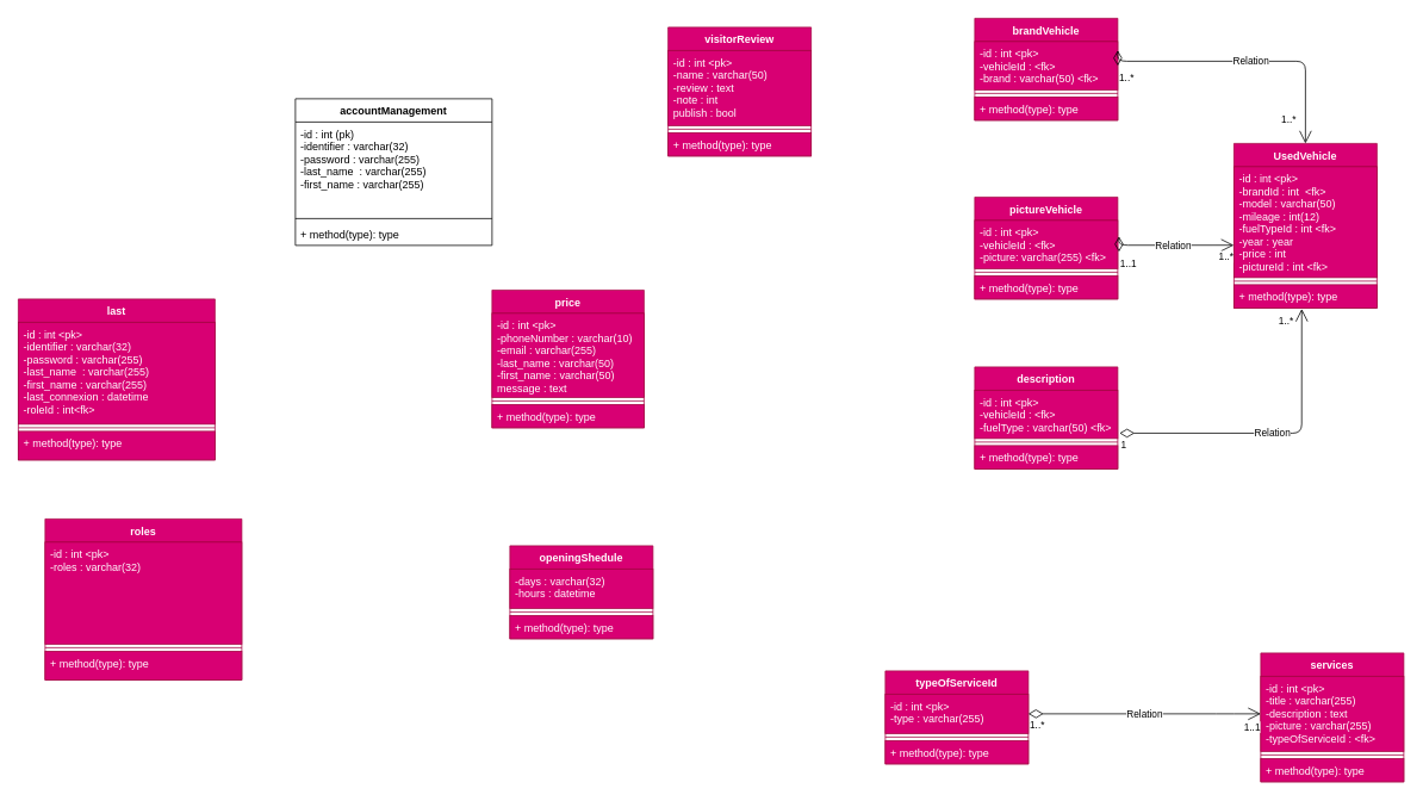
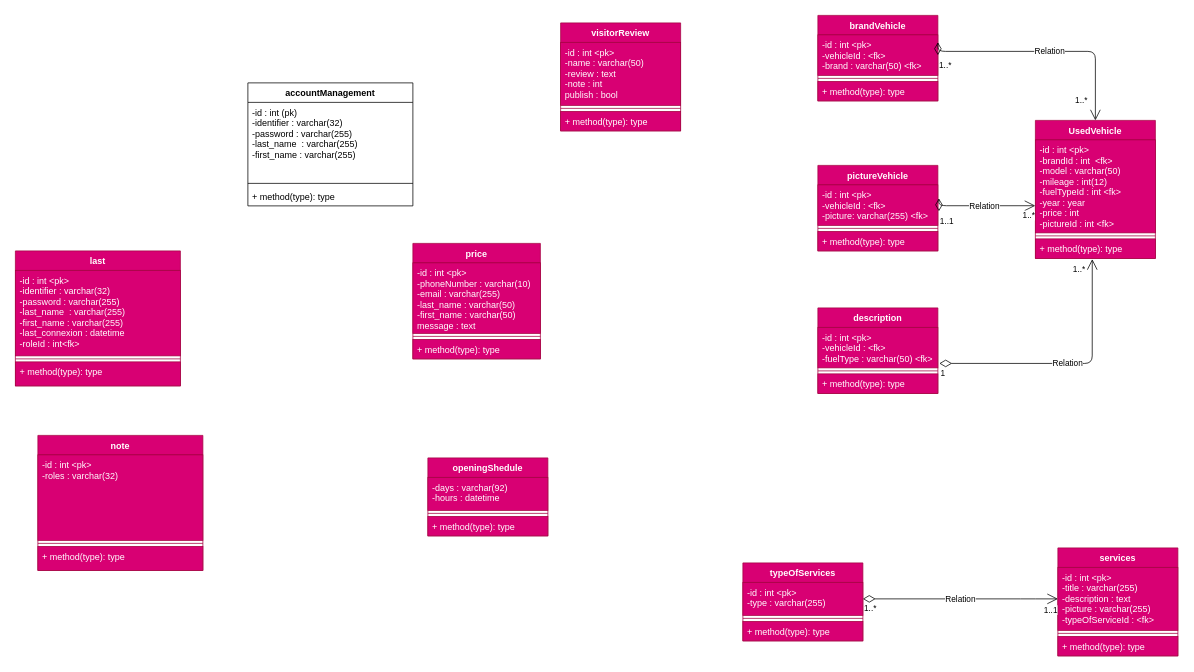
  <mxCell id="0" />
  <mxCell id="1" parent="0" />
  <mxCell id="2" value="last" style="swimlane;fontStyle=1;align=center;verticalAlign=top;childLayout=stackLayout;horizontal=1;startSize=26;horizontalStack=0;resizeParent=1;resizeParentMax=0;resizeLast=0;collapsible=1;marginBottom=0;fillColor=#d80073;fontColor=#ffffff;strokeColor=#A50040;" parent="1" vertex="1"><mxGeometry x="20" y="334" width="220" height="180" as="geometry" /></mxCell>
  <mxCell id="3" value="-id : int &lt;pk&gt;&#10;-identifier : varchar(32)&#10;-password : varchar(255)&#10;-last_name  : varchar(255)&#10;-first_name : varchar(255)&#10;-last_connexion : datetime&#10;-roleId : int&lt;fk&gt;" style="text;strokeColor=#A50040;fillColor=#d80073;align=left;verticalAlign=top;spacingLeft=4;spacingRight=4;overflow=hidden;rotatable=0;points=[[0,0.5],[1,0.5]];portConstraint=eastwest;fontColor=#ffffff;" parent="2" vertex="1"><mxGeometry y="26" width="220" height="114" as="geometry" /></mxCell>
  <mxCell id="4" value="" style="line;strokeWidth=1;fillColor=#d80073;align=left;verticalAlign=middle;spacingTop=-1;spacingLeft=3;spacingRight=3;rotatable=0;labelPosition=right;points=[];portConstraint=eastwest;strokeColor=#A50040;fontColor=#ffffff;" parent="2" vertex="1"><mxGeometry y="140" width="220" height="8" as="geometry" /></mxCell>
  <mxCell id="5" value="+ method(type): type" style="text;strokeColor=#A50040;fillColor=#d80073;align=left;verticalAlign=top;spacingLeft=4;spacingRight=4;overflow=hidden;rotatable=0;points=[[0,0.5],[1,0.5]];portConstraint=eastwest;fontColor=#ffffff;" parent="2" vertex="1"><mxGeometry y="148" width="220" height="32" as="geometry" /></mxCell>
  <mxCell id="6" value="services" style="swimlane;fontStyle=1;align=center;verticalAlign=top;childLayout=stackLayout;horizontal=1;startSize=26;horizontalStack=0;resizeParent=1;resizeParentMax=0;resizeLast=0;collapsible=1;marginBottom=0;fillColor=#d80073;fontColor=#ffffff;strokeColor=#A50040;" parent="1" vertex="1"><mxGeometry x="1410" y="730" width="160" height="144" as="geometry" /></mxCell>
  <mxCell id="7" value="-id : int &lt;pk&gt;&#10;-title : varchar(255)&#10;-description : text&#10;-picture : varchar(255)&#10;-typeOfServiceId : &lt;fk&gt;" style="text;strokeColor=#A50040;fillColor=#d80073;align=left;verticalAlign=top;spacingLeft=4;spacingRight=4;overflow=hidden;rotatable=0;points=[[0,0.5],[1,0.5]];portConstraint=eastwest;fontColor=#ffffff;" parent="6" vertex="1"><mxGeometry y="26" width="160" height="84" as="geometry" /></mxCell>
  <mxCell id="8" value="" style="line;strokeWidth=1;fillColor=none;align=left;verticalAlign=middle;spacingTop=-1;spacingLeft=3;spacingRight=3;rotatable=0;labelPosition=right;points=[];portConstraint=eastwest;strokeColor=inherit;" parent="6" vertex="1"><mxGeometry y="110" width="160" height="8" as="geometry" /></mxCell>
  <mxCell id="9" value="+ method(type): type" style="text;strokeColor=#A50040;fillColor=#d80073;align=left;verticalAlign=top;spacingLeft=4;spacingRight=4;overflow=hidden;rotatable=0;points=[[0,0.5],[1,0.5]];portConstraint=eastwest;fontColor=#ffffff;" parent="6" vertex="1"><mxGeometry y="118" width="160" height="26" as="geometry" /></mxCell>
- <mxCell id="10" value="typeOfServiceId" style="swimlane;fontStyle=1;align=center;verticalAlign=top;childLayout=stackLayout;horizontal=1;startSize=26;horizontalStack=0;resizeParent=1;resizeParentMax=0;resizeLast=0;collapsible=1;marginBottom=0;fillColor=#d80073;fontColor=#ffffff;strokeColor=#A50040;" parent="1" vertex="1"><mxGeometry x="990" y="750" width="160" height="104" as="geometry" /></mxCell>
+ <mxCell id="10" value="typeOfServices" style="swimlane;fontStyle=1;align=center;verticalAlign=top;childLayout=stackLayout;horizontal=1;startSize=26;horizontalStack=0;resizeParent=1;resizeParentMax=0;resizeLast=0;collapsible=1;marginBottom=0;fillColor=#d80073;fontColor=#ffffff;strokeColor=#A50040;" parent="1" vertex="1"><mxGeometry x="990" y="750" width="160" height="104" as="geometry" /></mxCell>
  <mxCell id="11" value="-id : int &lt;pk&gt;&#10;-type : varchar(255)" style="text;strokeColor=#A50040;fillColor=#d80073;align=left;verticalAlign=top;spacingLeft=4;spacingRight=4;overflow=hidden;rotatable=0;points=[[0,0.5],[1,0.5]];portConstraint=eastwest;fontColor=#ffffff;" parent="10" vertex="1"><mxGeometry y="26" width="160" height="44" as="geometry" /></mxCell>
  <mxCell id="12" value="" style="line;strokeWidth=1;fillColor=none;align=left;verticalAlign=middle;spacingTop=-1;spacingLeft=3;spacingRight=3;rotatable=0;labelPosition=right;points=[];portConstraint=eastwest;strokeColor=inherit;" parent="10" vertex="1"><mxGeometry y="70" width="160" height="8" as="geometry" /></mxCell>
  <mxCell id="13" value="+ method(type): type" style="text;strokeColor=#A50040;fillColor=#d80073;align=left;verticalAlign=top;spacingLeft=4;spacingRight=4;overflow=hidden;rotatable=0;points=[[0,0.5],[1,0.5]];portConstraint=eastwest;fontColor=#ffffff;" parent="10" vertex="1"><mxGeometry y="78" width="160" height="26" as="geometry" /></mxCell>
  <mxCell id="14" value="openingShedule" style="swimlane;fontStyle=1;align=center;verticalAlign=top;childLayout=stackLayout;horizontal=1;startSize=26;horizontalStack=0;resizeParent=1;resizeParentMax=0;resizeLast=0;collapsible=1;marginBottom=0;fillColor=#d80073;fontColor=#ffffff;strokeColor=#A50040;" parent="1" vertex="1"><mxGeometry x="570" y="610" width="160" height="104" as="geometry" /></mxCell>
- <mxCell id="15" value="-days : varchar(32)&#10;-hours : datetime&#10;" style="text;strokeColor=#A50040;fillColor=#d80073;align=left;verticalAlign=top;spacingLeft=4;spacingRight=4;overflow=hidden;rotatable=0;points=[[0,0.5],[1,0.5]];portConstraint=eastwest;fontColor=#ffffff;" parent="14" vertex="1"><mxGeometry y="26" width="160" height="44" as="geometry" /></mxCell>
+ <mxCell id="15" value="-days : varchar(92)&#10;-hours : datetime&#10;" style="text;strokeColor=#A50040;fillColor=#d80073;align=left;verticalAlign=top;spacingLeft=4;spacingRight=4;overflow=hidden;rotatable=0;points=[[0,0.5],[1,0.5]];portConstraint=eastwest;fontColor=#ffffff;" parent="14" vertex="1"><mxGeometry y="26" width="160" height="44" as="geometry" /></mxCell>
  <mxCell id="16" value="" style="line;strokeWidth=1;fillColor=none;align=left;verticalAlign=middle;spacingTop=-1;spacingLeft=3;spacingRight=3;rotatable=0;labelPosition=right;points=[];portConstraint=eastwest;strokeColor=inherit;" parent="14" vertex="1"><mxGeometry y="70" width="160" height="8" as="geometry" /></mxCell>
  <mxCell id="17" value="+ method(type): type" style="text;strokeColor=#A50040;fillColor=#d80073;align=left;verticalAlign=top;spacingLeft=4;spacingRight=4;overflow=hidden;rotatable=0;points=[[0,0.5],[1,0.5]];portConstraint=eastwest;fontColor=#ffffff;" parent="14" vertex="1"><mxGeometry y="78" width="160" height="26" as="geometry" /></mxCell>
  <mxCell id="18" value="accountManagement" style="swimlane;fontStyle=1;align=center;verticalAlign=top;childLayout=stackLayout;horizontal=1;startSize=26;horizontalStack=0;resizeParent=1;resizeParentMax=0;resizeLast=0;collapsible=1;marginBottom=0;" parent="1" vertex="1"><mxGeometry x="330" y="110" width="220" height="164" as="geometry" /></mxCell>
  <mxCell id="19" value="-id : int (pk)&#10;-identifier : varchar(32)&#10;-password : varchar(255)&#10;-last_name  : varchar(255)&#10;-first_name : varchar(255)" style="text;strokeColor=none;fillColor=none;align=left;verticalAlign=top;spacingLeft=4;spacingRight=4;overflow=hidden;rotatable=0;points=[[0,0.5],[1,0.5]];portConstraint=eastwest;" parent="18" vertex="1"><mxGeometry y="26" width="220" height="104" as="geometry" /></mxCell>
  <mxCell id="20" value="" style="line;strokeWidth=1;fillColor=none;align=left;verticalAlign=middle;spacingTop=-1;spacingLeft=3;spacingRight=3;rotatable=0;labelPosition=right;points=[];portConstraint=eastwest;strokeColor=inherit;" parent="18" vertex="1"><mxGeometry y="130" width="220" height="8" as="geometry" /></mxCell>
  <mxCell id="21" value="+ method(type): type" style="text;strokeColor=none;fillColor=none;align=left;verticalAlign=top;spacingLeft=4;spacingRight=4;overflow=hidden;rotatable=0;points=[[0,0.5],[1,0.5]];portConstraint=eastwest;" parent="18" vertex="1"><mxGeometry y="138" width="220" height="26" as="geometry" /></mxCell>
  <mxCell id="22" value="UsedVehicle" style="swimlane;fontStyle=1;align=center;verticalAlign=top;childLayout=stackLayout;horizontal=1;startSize=26;horizontalStack=0;resizeParent=1;resizeParentMax=0;resizeLast=0;collapsible=1;marginBottom=0;fillColor=#d80073;fontColor=#ffffff;strokeColor=#A50040;" parent="1" vertex="1"><mxGeometry x="1380" y="160" width="160" height="184" as="geometry" /></mxCell>
  <mxCell id="23" value="-id : int &lt;pk&gt;&#10;-brandId : int  &lt;fk&gt;&#10;-model : varchar(50)&#10;-mileage : int(12)&#10;-fuelTypeId : int &lt;fk&gt;&#10;-year : year&#10;-price : int&#10;-pictureId : int &lt;fk&gt;" style="text;strokeColor=#A50040;fillColor=#d80073;align=left;verticalAlign=top;spacingLeft=4;spacingRight=4;overflow=hidden;rotatable=0;points=[[0,0.5],[1,0.5]];portConstraint=eastwest;fontColor=#ffffff;" parent="22" vertex="1"><mxGeometry y="26" width="160" height="124" as="geometry" /></mxCell>
  <mxCell id="24" value="" style="line;strokeWidth=1;fillColor=none;align=left;verticalAlign=middle;spacingTop=-1;spacingLeft=3;spacingRight=3;rotatable=0;labelPosition=right;points=[];portConstraint=eastwest;strokeColor=inherit;" parent="22" vertex="1"><mxGeometry y="150" width="160" height="8" as="geometry" /></mxCell>
  <mxCell id="25" value="+ method(type): type" style="text;strokeColor=#A50040;fillColor=#d80073;align=left;verticalAlign=top;spacingLeft=4;spacingRight=4;overflow=hidden;rotatable=0;points=[[0,0.5],[1,0.5]];portConstraint=eastwest;fontColor=#ffffff;" parent="22" vertex="1"><mxGeometry y="158" width="160" height="26" as="geometry" /></mxCell>
  <mxCell id="26" value="brandVehicle" style="swimlane;fontStyle=1;align=center;verticalAlign=top;childLayout=stackLayout;horizontal=1;startSize=26;horizontalStack=0;resizeParent=1;resizeParentMax=0;resizeLast=0;collapsible=1;marginBottom=0;fillColor=#d80073;fontColor=#ffffff;strokeColor=#A50040;" parent="1" vertex="1"><mxGeometry x="1090" y="20" width="160" height="114" as="geometry" /></mxCell>
  <mxCell id="27" value="-id : int &lt;pk&gt;&#10;-vehicleId : &lt;fk&gt;&#10;-brand : varchar(50) &lt;fk&gt;" style="text;strokeColor=#A50040;fillColor=#d80073;align=left;verticalAlign=top;spacingLeft=4;spacingRight=4;overflow=hidden;rotatable=0;points=[[0,0.5],[1,0.5]];portConstraint=eastwest;fontColor=#ffffff;" parent="26" vertex="1"><mxGeometry y="26" width="160" height="54" as="geometry" /></mxCell>
  <mxCell id="28" value="" style="line;strokeWidth=1;fillColor=none;align=left;verticalAlign=middle;spacingTop=-1;spacingLeft=3;spacingRight=3;rotatable=0;labelPosition=right;points=[];portConstraint=eastwest;strokeColor=inherit;" parent="26" vertex="1"><mxGeometry y="80" width="160" height="8" as="geometry" /></mxCell>
  <mxCell id="29" value="+ method(type): type" style="text;strokeColor=#A50040;fillColor=#d80073;align=left;verticalAlign=top;spacingLeft=4;spacingRight=4;overflow=hidden;rotatable=0;points=[[0,0.5],[1,0.5]];portConstraint=eastwest;fontColor=#ffffff;" parent="26" vertex="1"><mxGeometry y="88" width="160" height="26" as="geometry" /></mxCell>
  <mxCell id="30" value="description" style="swimlane;fontStyle=1;align=center;verticalAlign=top;childLayout=stackLayout;horizontal=1;startSize=26;horizontalStack=0;resizeParent=1;resizeParentMax=0;resizeLast=0;collapsible=1;marginBottom=0;fillColor=#d80073;fontColor=#ffffff;strokeColor=#A50040;" parent="1" vertex="1"><mxGeometry x="1090" y="410" width="160" height="114" as="geometry" /></mxCell>
  <mxCell id="31" value="-id : int &lt;pk&gt;&#10;-vehicleId : &lt;fk&gt;&#10;-fuelType : varchar(50) &lt;fk&gt;" style="text;strokeColor=#A50040;fillColor=#d80073;align=left;verticalAlign=top;spacingLeft=4;spacingRight=4;overflow=hidden;rotatable=0;points=[[0,0.5],[1,0.5]];portConstraint=eastwest;fontColor=#ffffff;" parent="30" vertex="1"><mxGeometry y="26" width="160" height="54" as="geometry" /></mxCell>
  <mxCell id="32" value="" style="line;strokeWidth=1;fillColor=none;align=left;verticalAlign=middle;spacingTop=-1;spacingLeft=3;spacingRight=3;rotatable=0;labelPosition=right;points=[];portConstraint=eastwest;strokeColor=inherit;" parent="30" vertex="1"><mxGeometry y="80" width="160" height="8" as="geometry" /></mxCell>
  <mxCell id="33" value="+ method(type): type" style="text;strokeColor=#A50040;fillColor=#d80073;align=left;verticalAlign=top;spacingLeft=4;spacingRight=4;overflow=hidden;rotatable=0;points=[[0,0.5],[1,0.5]];portConstraint=eastwest;fontColor=#ffffff;" parent="30" vertex="1"><mxGeometry y="88" width="160" height="26" as="geometry" /></mxCell>
  <mxCell id="34" value="pictureVehicle" style="swimlane;fontStyle=1;align=center;verticalAlign=top;childLayout=stackLayout;horizontal=1;startSize=26;horizontalStack=0;resizeParent=1;resizeParentMax=0;resizeLast=0;collapsible=1;marginBottom=0;fillColor=#d80073;fontColor=#ffffff;strokeColor=#A50040;" parent="1" vertex="1"><mxGeometry x="1090" y="220" width="160" height="114" as="geometry" /></mxCell>
  <mxCell id="35" value="-id : int &lt;pk&gt;&#10;-vehicleId : &lt;fk&gt;&#10;-picture: varchar(255) &lt;fk&gt;" style="text;strokeColor=#A50040;fillColor=#d80073;align=left;verticalAlign=top;spacingLeft=4;spacingRight=4;overflow=hidden;rotatable=0;points=[[0,0.5],[1,0.5]];portConstraint=eastwest;fontColor=#ffffff;" parent="34" vertex="1"><mxGeometry y="26" width="160" height="54" as="geometry" /></mxCell>
  <mxCell id="36" value="" style="line;strokeWidth=1;fillColor=none;align=left;verticalAlign=middle;spacingTop=-1;spacingLeft=3;spacingRight=3;rotatable=0;labelPosition=right;points=[];portConstraint=eastwest;strokeColor=inherit;" parent="34" vertex="1"><mxGeometry y="80" width="160" height="8" as="geometry" /></mxCell>
  <mxCell id="37" value="+ method(type): type" style="text;strokeColor=#A50040;fillColor=#d80073;align=left;verticalAlign=top;spacingLeft=4;spacingRight=4;overflow=hidden;rotatable=0;points=[[0,0.5],[1,0.5]];portConstraint=eastwest;fontColor=#ffffff;" parent="34" vertex="1"><mxGeometry y="88" width="160" height="26" as="geometry" /></mxCell>
  <mxCell id="38" value="visitorReview" style="swimlane;fontStyle=1;align=center;verticalAlign=top;childLayout=stackLayout;horizontal=1;startSize=26;horizontalStack=0;resizeParent=1;resizeParentMax=0;resizeLast=0;collapsible=1;marginBottom=0;fillColor=#d80073;fontColor=#ffffff;strokeColor=#A50040;" parent="1" vertex="1"><mxGeometry x="747" y="30" width="160" height="144" as="geometry" /></mxCell>
  <mxCell id="39" value="-id : int &lt;pk&gt;&#10;-name : varchar(50)&#10;-review : text&#10;-note : int&#10;publish : bool" style="text;strokeColor=#A50040;fillColor=#d80073;align=left;verticalAlign=top;spacingLeft=4;spacingRight=4;overflow=hidden;rotatable=0;points=[[0,0.5],[1,0.5]];portConstraint=eastwest;fontColor=#ffffff;" parent="38" vertex="1"><mxGeometry y="26" width="160" height="84" as="geometry" /></mxCell>
  <mxCell id="40" value="" style="line;strokeWidth=1;fillColor=none;align=left;verticalAlign=middle;spacingTop=-1;spacingLeft=3;spacingRight=3;rotatable=0;labelPosition=right;points=[];portConstraint=eastwest;strokeColor=inherit;" parent="38" vertex="1"><mxGeometry y="110" width="160" height="8" as="geometry" /></mxCell>
  <mxCell id="41" value="+ method(type): type" style="text;strokeColor=#A50040;fillColor=#d80073;align=left;verticalAlign=top;spacingLeft=4;spacingRight=4;overflow=hidden;rotatable=0;points=[[0,0.5],[1,0.5]];portConstraint=eastwest;fontColor=#ffffff;" parent="38" vertex="1"><mxGeometry y="118" width="160" height="26" as="geometry" /></mxCell>
  <mxCell id="42" value="price" style="swimlane;fontStyle=1;align=center;verticalAlign=top;childLayout=stackLayout;horizontal=1;startSize=26;horizontalStack=0;resizeParent=1;resizeParentMax=0;resizeLast=0;collapsible=1;marginBottom=0;fillColor=#d80073;fontColor=#ffffff;strokeColor=#A50040;" parent="1" vertex="1"><mxGeometry x="550" y="324" width="170" height="154" as="geometry" /></mxCell>
  <mxCell id="43" value="-id : int &lt;pk&gt;&#10;-phoneNumber : varchar(10)&#10;-email : varchar(255)&#10;-last_name : varchar(50)&#10;-first_name : varchar(50)&#10;message : text" style="text;strokeColor=#A50040;fillColor=#d80073;align=left;verticalAlign=top;spacingLeft=4;spacingRight=4;overflow=hidden;rotatable=0;points=[[0,0.5],[1,0.5]];portConstraint=eastwest;fontColor=#ffffff;" parent="42" vertex="1"><mxGeometry y="26" width="170" height="94" as="geometry" /></mxCell>
  <mxCell id="44" value="" style="line;strokeWidth=1;fillColor=none;align=left;verticalAlign=middle;spacingTop=-1;spacingLeft=3;spacingRight=3;rotatable=0;labelPosition=right;points=[];portConstraint=eastwest;strokeColor=inherit;" parent="42" vertex="1"><mxGeometry y="120" width="170" height="8" as="geometry" /></mxCell>
  <mxCell id="45" value="+ method(type): type" style="text;strokeColor=#A50040;fillColor=#d80073;align=left;verticalAlign=top;spacingLeft=4;spacingRight=4;overflow=hidden;rotatable=0;points=[[0,0.5],[1,0.5]];portConstraint=eastwest;fontColor=#ffffff;" parent="42" vertex="1"><mxGeometry y="128" width="170" height="26" as="geometry" /></mxCell>
  <mxCell id="46" value="Relation" style="endArrow=open;html=1;endSize=12;startArrow=diamondThin;startSize=14;startFill=0;edgeStyle=orthogonalEdgeStyle;entryX=0.474;entryY=1.038;entryDx=0;entryDy=0;entryPerimeter=0;exitX=1.012;exitY=0.89;exitDx=0;exitDy=0;exitPerimeter=0;" parent="1" source="31" target="25" edge="1"><mxGeometry relative="1" as="geometry"><mxPoint x="970" y="380" as="sourcePoint" /><mxPoint x="1130" y="380" as="targetPoint" /></mxGeometry></mxCell>
  <mxCell id="47" value="1" style="edgeLabel;resizable=0;html=1;align=left;verticalAlign=top;" parent="46" connectable="0" vertex="1"><mxGeometry x="-1" relative="1" as="geometry" /></mxCell>
  <mxCell id="48" value="1..*" style="edgeLabel;resizable=0;html=1;align=right;verticalAlign=top;" parent="46" connectable="0" vertex="1"><mxGeometry x="1" relative="1" as="geometry"><mxPoint x="-9" as="offset" /></mxGeometry></mxCell>
  <mxCell id="49" value="Relation" style="endArrow=open;html=1;endSize=12;startArrow=diamondThin;startSize=14;startFill=0;edgeStyle=orthogonalEdgeStyle;entryX=-0.001;entryY=0.708;entryDx=0;entryDy=0;entryPerimeter=0;exitX=1.009;exitY=0.65;exitDx=0;exitDy=0;exitPerimeter=0;" parent="1" source="35" target="23" edge="1"><mxGeometry relative="1" as="geometry"><mxPoint x="1000" y="230" as="sourcePoint" /><mxPoint x="1160" y="230" as="targetPoint" /><Array as="points"><mxPoint x="1251" y="274" /></Array></mxGeometry></mxCell>
  <mxCell id="50" value="1..1" style="edgeLabel;resizable=0;html=1;align=left;verticalAlign=top;" parent="49" connectable="0" vertex="1"><mxGeometry x="-1" relative="1" as="geometry" /></mxCell>
  <mxCell id="51" value="1..*" style="edgeLabel;resizable=0;html=1;align=right;verticalAlign=top;" parent="49" connectable="0" vertex="1"><mxGeometry x="1" relative="1" as="geometry" /></mxCell>
  <mxCell id="52" value="Relation" style="endArrow=open;html=1;endSize=12;startArrow=diamondThin;startSize=14;startFill=0;edgeStyle=orthogonalEdgeStyle;entryX=0.5;entryY=0;entryDx=0;entryDy=0;exitX=1;exitY=0.5;exitDx=0;exitDy=0;" parent="1" source="27" target="22" edge="1"><mxGeometry relative="1" as="geometry"><mxPoint x="1080" y="270" as="sourcePoint" /><mxPoint x="1240" y="270" as="targetPoint" /><Array as="points"><mxPoint x="1460" y="68" /></Array></mxGeometry></mxCell>
  <mxCell id="53" value="1..*" style="edgeLabel;resizable=0;html=1;align=left;verticalAlign=top;" parent="52" connectable="0" vertex="1"><mxGeometry x="-1" relative="1" as="geometry" /></mxCell>
  <mxCell id="54" value="1..*" style="edgeLabel;resizable=0;html=1;align=right;verticalAlign=top;" parent="52" connectable="0" vertex="1"><mxGeometry x="1" relative="1" as="geometry"><mxPoint x="-10" y="-40" as="offset" /></mxGeometry></mxCell>
  <mxCell id="55" value="Relation" style="endArrow=open;html=1;endSize=12;startArrow=diamondThin;startSize=14;startFill=0;edgeStyle=orthogonalEdgeStyle;entryX=0;entryY=0.5;entryDx=0;entryDy=0;exitX=1;exitY=0.5;exitDx=0;exitDy=0;" parent="1" source="11" target="7" edge="1"><mxGeometry relative="1" as="geometry"><mxPoint x="950" y="530" as="sourcePoint" /><mxPoint x="1110" y="530" as="targetPoint" /><Array as="points"><mxPoint x="1370" y="798" /><mxPoint x="1370" y="798" /></Array></mxGeometry></mxCell>
  <mxCell id="56" value="1..*" style="edgeLabel;resizable=0;html=1;align=left;verticalAlign=top;" parent="55" connectable="0" vertex="1"><mxGeometry x="-1" relative="1" as="geometry" /></mxCell>
  <mxCell id="57" value="1..1" style="edgeLabel;resizable=0;html=1;align=right;verticalAlign=top;" parent="55" connectable="0" vertex="1"><mxGeometry x="1" relative="1" as="geometry"><mxPoint y="2" as="offset" /></mxGeometry></mxCell>
- <mxCell id="58" value="roles" style="swimlane;fontStyle=1;align=center;verticalAlign=top;childLayout=stackLayout;horizontal=1;startSize=26;horizontalStack=0;resizeParent=1;resizeParentMax=0;resizeLast=0;collapsible=1;marginBottom=0;fillColor=#d80073;fontColor=#ffffff;strokeColor=#A50040;" parent="1" vertex="1"><mxGeometry x="50" y="580" width="220" height="180" as="geometry" /></mxCell>
+ <mxCell id="58" value="note" style="swimlane;fontStyle=1;align=center;verticalAlign=top;childLayout=stackLayout;horizontal=1;startSize=26;horizontalStack=0;resizeParent=1;resizeParentMax=0;resizeLast=0;collapsible=1;marginBottom=0;fillColor=#d80073;fontColor=#ffffff;strokeColor=#A50040;" parent="1" vertex="1"><mxGeometry x="50" y="580" width="220" height="180" as="geometry" /></mxCell>
  <mxCell id="59" value="-id : int &lt;pk&gt;&#10;-roles : varchar(32)" style="text;strokeColor=#A50040;fillColor=#d80073;align=left;verticalAlign=top;spacingLeft=4;spacingRight=4;overflow=hidden;rotatable=0;points=[[0,0.5],[1,0.5]];portConstraint=eastwest;fontColor=#ffffff;" parent="58" vertex="1"><mxGeometry y="26" width="220" height="114" as="geometry" /></mxCell>
  <mxCell id="60" value="" style="line;strokeWidth=1;fillColor=#d80073;align=left;verticalAlign=middle;spacingTop=-1;spacingLeft=3;spacingRight=3;rotatable=0;labelPosition=right;points=[];portConstraint=eastwest;strokeColor=#A50040;fontColor=#ffffff;" parent="58" vertex="1"><mxGeometry y="140" width="220" height="8" as="geometry" /></mxCell>
  <mxCell id="61" value="+ method(type): type" style="text;strokeColor=#A50040;fillColor=#d80073;align=left;verticalAlign=top;spacingLeft=4;spacingRight=4;overflow=hidden;rotatable=0;points=[[0,0.5],[1,0.5]];portConstraint=eastwest;fontColor=#ffffff;" parent="58" vertex="1"><mxGeometry y="148" width="220" height="32" as="geometry" /></mxCell>
